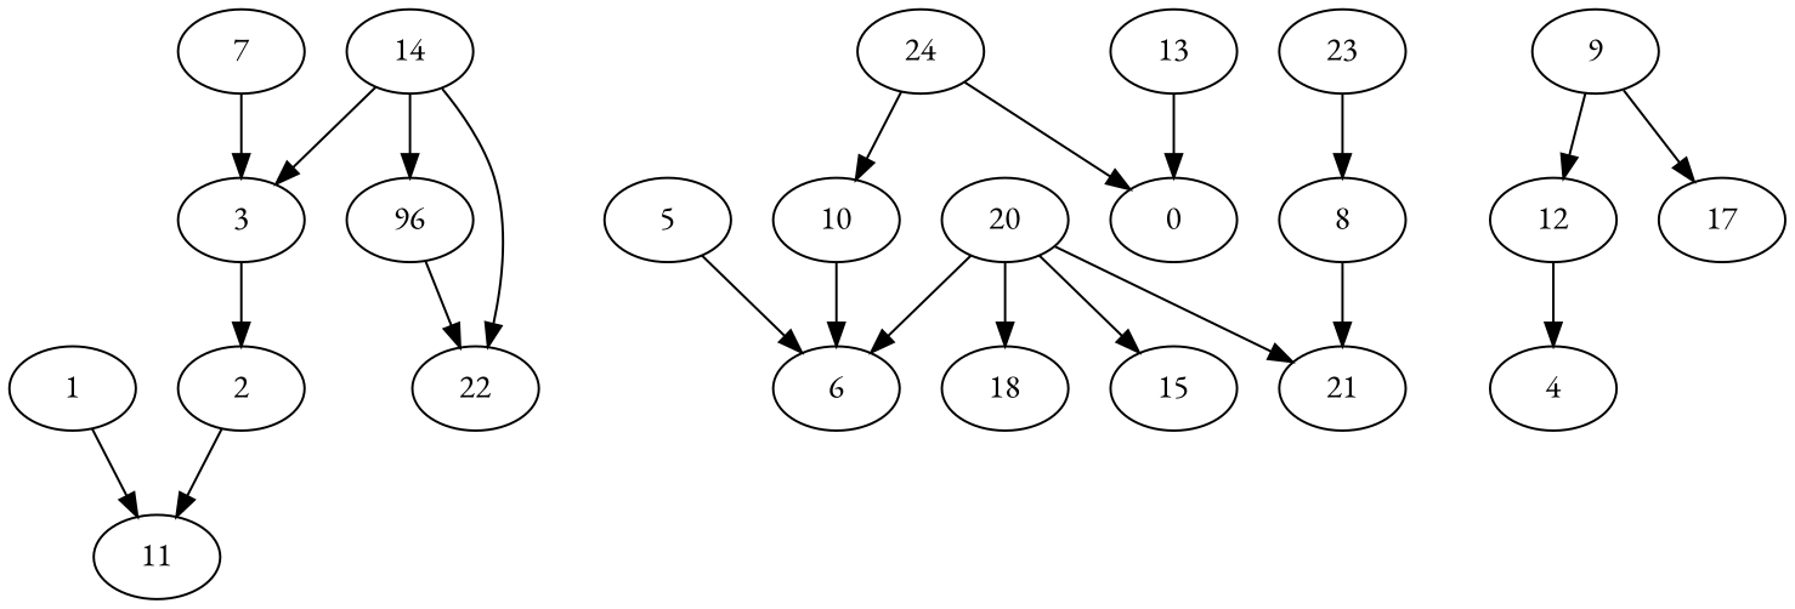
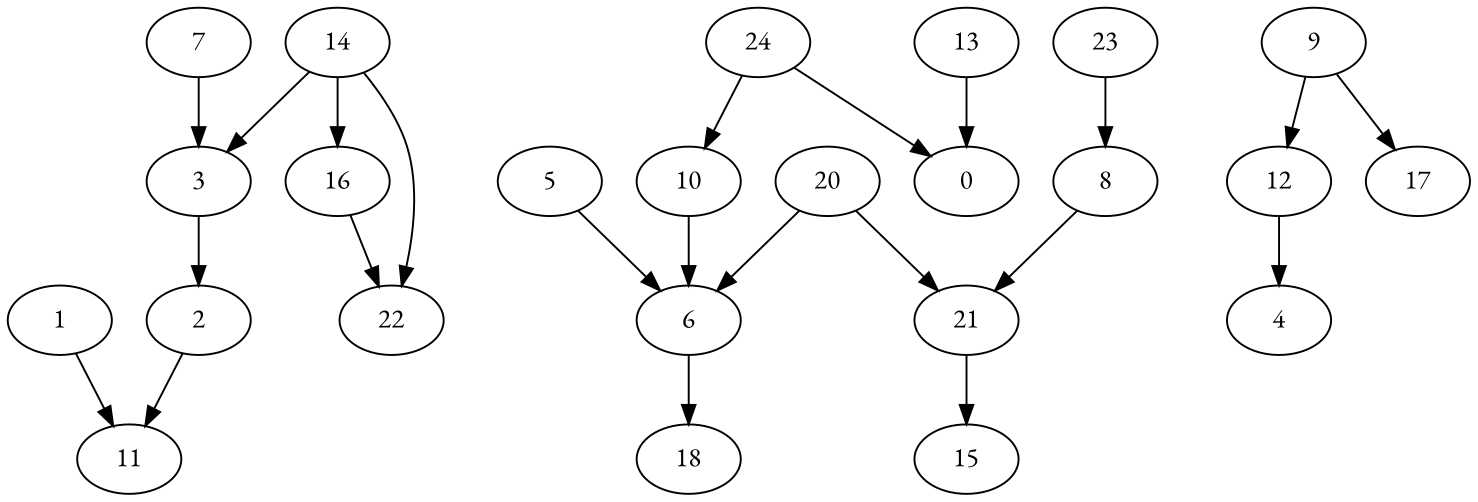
  digraph {
    fontname="EB Garamond"
    node [fontname="EB Garamond"]
    edge [fontname="EB Garamond"]
    1
    11
    8
    21
    2
    3
    5
    6
    18
    7
    15
    9
    12
    17
    4
    10
    13
    0
    14
-   16 [label=96]
+   16
    22
    20
    23
    24
    1 -> 11
    8 -> 21
-   20 -> 15
+   21 -> 15
    2 -> 11
    3 -> 2
    5 -> 6
-   20 -> 18
+   6 -> 18
    7 -> 3
    9 -> 12
    9 -> 17
    12 -> 4
    10 -> 6
    13 -> 0
    14 -> 3
    14 -> 16
    14 -> 22
    16 -> 22
    20 -> 21
    20 -> 6
    23 -> 8
    24 -> 10
    24 -> 0
  }
